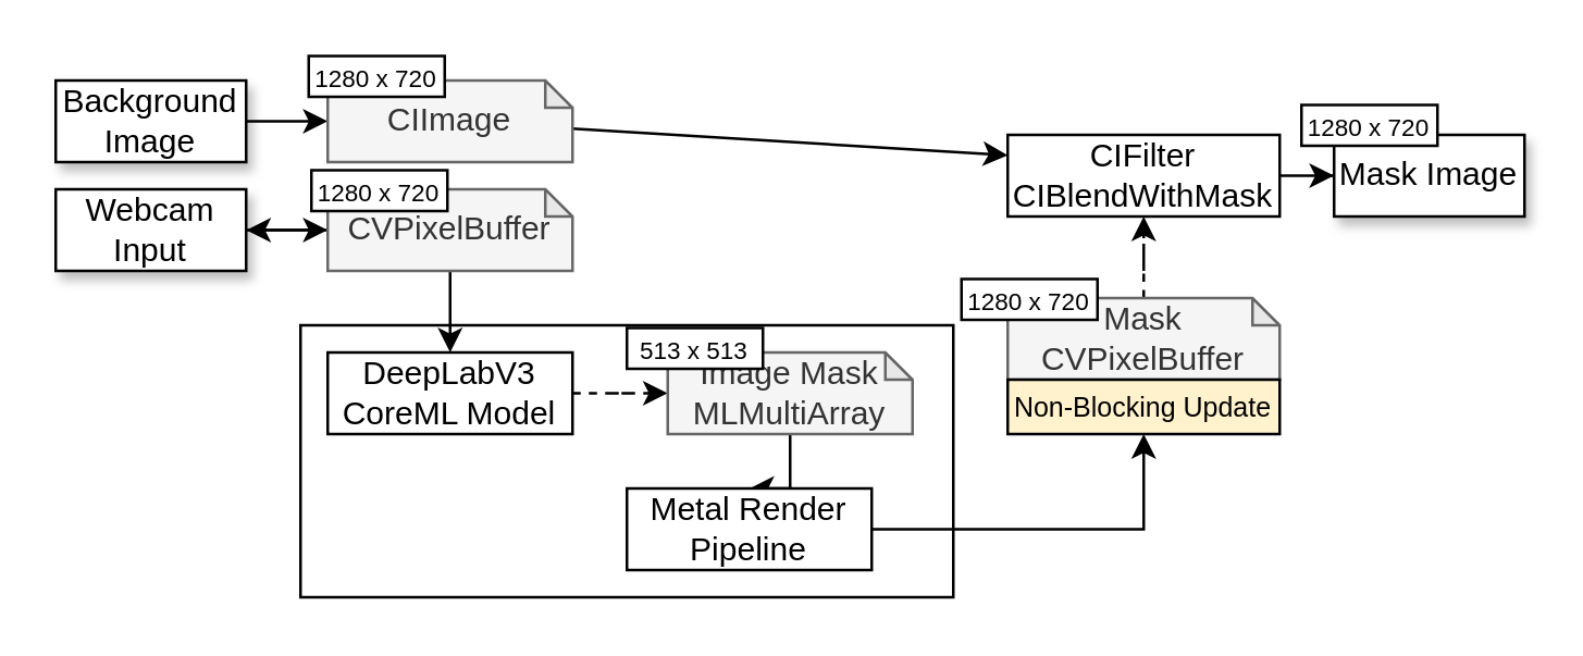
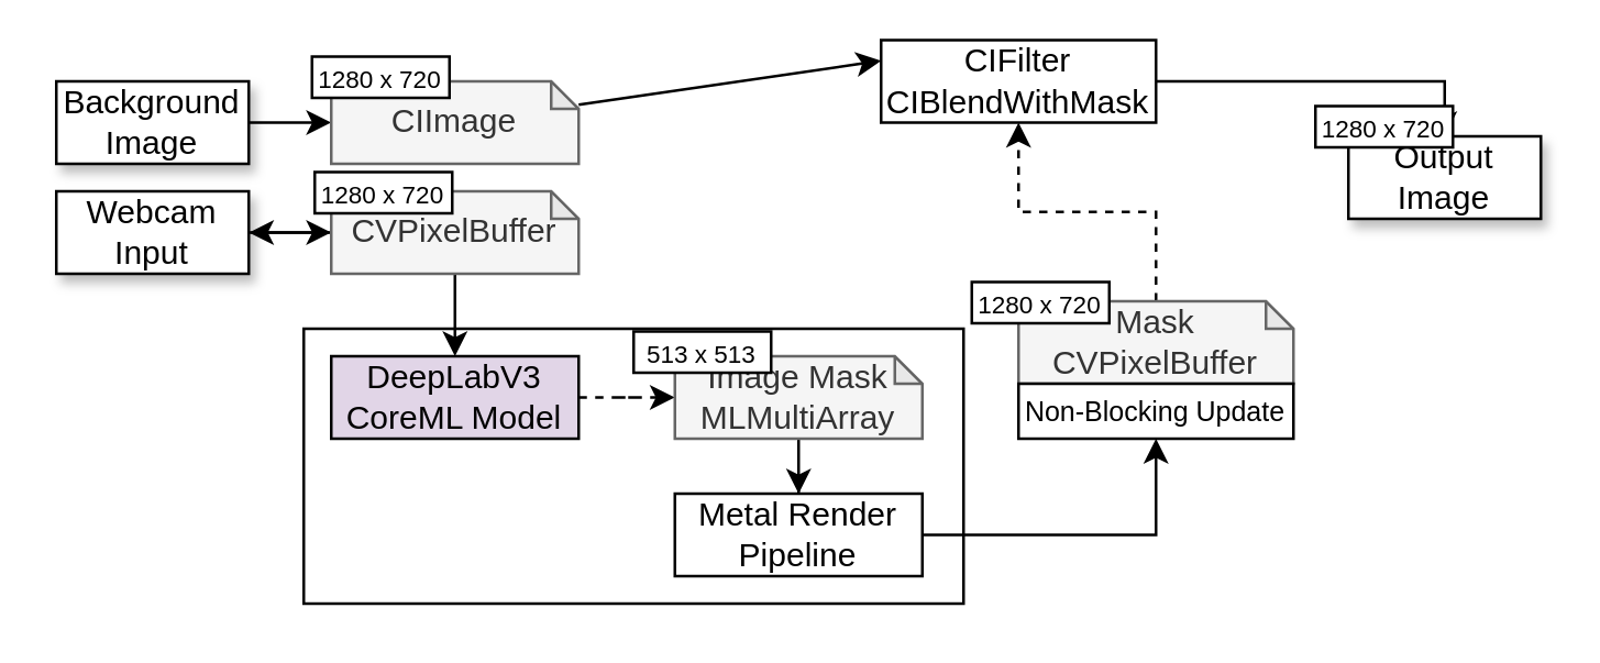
  <mxCell id="0" />
  <mxCell id="1" parent="0" />
  <mxCell id="2" value="" style="rounded=0;whiteSpace=wrap;html=1;" parent="1" vertex="1"><mxGeometry x="110" y="119" width="240" height="100" as="geometry" /></mxCell>
  <mxCell id="3" style="edgeStyle=orthogonalEdgeStyle;rounded=0;orthogonalLoop=1;jettySize=auto;html=1;" parent="1" source="4" edge="1"><mxGeometry relative="1" as="geometry"><mxPoint x="120" y="84" as="targetPoint" /></mxGeometry></mxCell>
  <mxCell id="4" value="Webcam Input" style="rounded=0;whiteSpace=wrap;html=1;shadow=1;" parent="1" vertex="1"><mxGeometry x="20" y="69" width="70" height="30" as="geometry" /></mxCell>
  <mxCell id="5" style="edgeStyle=orthogonalEdgeStyle;rounded=0;orthogonalLoop=1;jettySize=auto;html=1;exitX=0.5;exitY=1;exitDx=0;exitDy=0;exitPerimeter=0;" parent="1" source="7" target="9" edge="1"><mxGeometry relative="1" as="geometry" /></mxCell>
  <mxCell id="6" style="orthogonalLoop=1;jettySize=auto;html=1;rounded=1;" parent="1" source="7" target="4" edge="1"><mxGeometry relative="1" as="geometry" /></mxCell>
  <mxCell id="7" value="CVPixelBuffer" style="shape=note;whiteSpace=wrap;html=1;backgroundOutline=1;darkOpacity=0.05;size=10;fillColor=#f5f5f5;strokeColor=#666666;fontColor=#333333;" parent="1" vertex="1"><mxGeometry x="120" y="69" width="90" height="30" as="geometry" /></mxCell>
  <mxCell id="8" style="edgeStyle=orthogonalEdgeStyle;rounded=0;orthogonalLoop=1;jettySize=auto;html=1;dashed=1;" parent="1" source="9" target="11" edge="1"><mxGeometry relative="1" as="geometry"><mxPoint x="240" y="149" as="targetPoint" /></mxGeometry></mxCell>
- <mxCell id="9" value="DeepLabV3&lt;br&gt;CoreML Model" style="rounded=0;whiteSpace=wrap;html=1;" parent="1" vertex="1"><mxGeometry x="120" y="129" width="90" height="30" as="geometry" /></mxCell>
+ <mxCell id="9" value="DeepLabV3&lt;br&gt;CoreML Model" style="rounded=0;whiteSpace=wrap;html=1;fillColor=#e1d5e7;" parent="1" vertex="1"><mxGeometry x="120" y="129" width="90" height="30" as="geometry" /></mxCell>
  <mxCell id="10" style="edgeStyle=orthogonalEdgeStyle;rounded=0;orthogonalLoop=1;jettySize=auto;html=1;exitX=0.5;exitY=1;exitDx=0;exitDy=0;exitPerimeter=0;" parent="1" source="11" target="13" edge="1"><mxGeometry relative="1" as="geometry" /></mxCell>
  <mxCell id="11" value="Image Mask&lt;br&gt;MLMultiArray" style="shape=note;whiteSpace=wrap;html=1;backgroundOutline=1;darkOpacity=0.05;size=10;fillColor=#f5f5f5;strokeColor=#666666;fontColor=#333333;" parent="1" vertex="1"><mxGeometry x="245" y="129" width="90" height="30" as="geometry" /></mxCell>
  <mxCell id="12" style="edgeStyle=orthogonalEdgeStyle;rounded=0;orthogonalLoop=1;jettySize=auto;html=1;exitX=1;exitY=0.5;exitDx=0;exitDy=0;" parent="1" source="13" target="23" edge="1"><mxGeometry relative="1" as="geometry"><mxPoint x="320" y="194" as="targetPoint" /></mxGeometry></mxCell>
- <mxCell id="13" value="Metal Render Pipeline" style="rounded=0;whiteSpace=wrap;html=1;" parent="1" vertex="1"><mxGeometry x="230" y="179" width="90" height="30" as="geometry" /></mxCell>
+ <mxCell id="13" value="Metal Render Pipeline" style="rounded=0;whiteSpace=wrap;html=1;" parent="1" vertex="1"><mxGeometry x="245" y="179" width="90" height="30" as="geometry" /></mxCell>
  <mxCell id="14" style="edgeStyle=orthogonalEdgeStyle;rounded=0;orthogonalLoop=1;jettySize=auto;html=1;exitX=0.5;exitY=0;exitDx=0;exitDy=0;exitPerimeter=0;dashed=1;" parent="1" source="15" target="17" edge="1"><mxGeometry relative="1" as="geometry" /></mxCell>
  <mxCell id="15" value="Mask&lt;br&gt;CVPixelBuffer" style="shape=note;whiteSpace=wrap;html=1;backgroundOutline=1;darkOpacity=0.05;size=10;fillColor=#f5f5f5;strokeColor=#666666;fontColor=#333333;" parent="1" vertex="1"><mxGeometry x="370" y="109" width="100" height="30" as="geometry" /></mxCell>
  <mxCell id="16" style="edgeStyle=orthogonalEdgeStyle;rounded=0;orthogonalLoop=1;jettySize=auto;html=1;exitX=1;exitY=0.5;exitDx=0;exitDy=0;" parent="1" source="17" target="22" edge="1"><mxGeometry relative="1" as="geometry" /></mxCell>
- <mxCell id="17" value="CIFilter&lt;br&gt;CIBlendWithMask" style="rounded=0;whiteSpace=wrap;html=1;" parent="1" vertex="1"><mxGeometry x="370" y="49" width="100" height="30" as="geometry" /></mxCell>
+ <mxCell id="17" value="CIFilter&lt;br&gt;CIBlendWithMask" style="rounded=0;whiteSpace=wrap;html=1;" parent="1" vertex="1"><mxGeometry x="320" y="14" width="100" height="30" as="geometry" /></mxCell>
  <mxCell id="18" style="edgeStyle=orthogonalEdgeStyle;rounded=0;orthogonalLoop=1;jettySize=auto;html=1;" parent="1" source="19" target="21" edge="1"><mxGeometry relative="1" as="geometry" /></mxCell>
  <mxCell id="19" value="Background&lt;br&gt;Image" style="rounded=0;whiteSpace=wrap;html=1;shadow=1;" parent="1" vertex="1"><mxGeometry x="20" y="29" width="70" height="30" as="geometry" /></mxCell>
  <mxCell id="20" style="orthogonalLoop=1;jettySize=auto;html=1;entryX=0;entryY=0.25;entryDx=0;entryDy=0;rounded=1;" parent="1" source="21" target="17" edge="1"><mxGeometry relative="1" as="geometry" /></mxCell>
  <mxCell id="21" value="CIImage" style="shape=note;whiteSpace=wrap;html=1;backgroundOutline=1;darkOpacity=0.05;size=10;fillColor=#f5f5f5;strokeColor=#666666;fontColor=#333333;" parent="1" vertex="1"><mxGeometry x="120" y="29" width="90" height="30" as="geometry" /></mxCell>
- <mxCell id="22" value="Mask Image" style="rounded=0;whiteSpace=wrap;html=1;shadow=1;" parent="1" vertex="1"><mxGeometry x="490" y="49" width="70" height="30" as="geometry" /></mxCell>
- <mxCell id="23" value="&lt;font style=&quot;font-size: 10px&quot;&gt;Non-Blocking Update&lt;/font&gt;" style="rounded=0;whiteSpace=wrap;html=1;shadow=0;fillColor=#fff2cc;" parent="1" vertex="1"><mxGeometry x="370" y="139" width="100" height="20" as="geometry" /></mxCell>
+ <mxCell id="22" value="Output Image" style="rounded=0;whiteSpace=wrap;html=1;shadow=1;" parent="1" vertex="1"><mxGeometry x="490" y="49" width="70" height="30" as="geometry" /></mxCell>
+ <mxCell id="23" value="&lt;font style=&quot;font-size: 10px&quot;&gt;Non-Blocking Update&lt;/font&gt;" style="rounded=0;whiteSpace=wrap;html=1;shadow=0;fillColor=#ffffff;" parent="1" vertex="1"><mxGeometry x="370" y="139" width="100" height="20" as="geometry" /></mxCell>
  <mxCell id="24" value="&lt;font style=&quot;font-size: 9px&quot;&gt;1280 x 720&lt;/font&gt;" style="rounded=0;whiteSpace=wrap;html=1;shadow=0;fillColor=#ffffff;" parent="1" vertex="1"><mxGeometry x="113" y="20" width="50" height="15" as="geometry" /></mxCell>
  <mxCell id="25" value="&lt;font style=&quot;font-size: 9px&quot;&gt;1280 x 720&lt;/font&gt;" style="rounded=0;whiteSpace=wrap;html=1;shadow=0;fillColor=#ffffff;" parent="1" vertex="1"><mxGeometry x="114" y="62" width="50" height="15" as="geometry" /></mxCell>
  <mxCell id="26" value="&lt;font style=&quot;font-size: 9px&quot;&gt;1280 x 720&lt;/font&gt;" style="rounded=0;whiteSpace=wrap;html=1;shadow=0;fillColor=#ffffff;" parent="1" vertex="1"><mxGeometry x="478" y="38" width="50" height="15" as="geometry" /></mxCell>
  <mxCell id="27" value="&lt;font style=&quot;font-size: 9px&quot;&gt;513 x 513&lt;/font&gt;" style="rounded=0;whiteSpace=wrap;html=1;shadow=0;fillColor=#ffffff;" parent="1" vertex="1"><mxGeometry x="230" y="120" width="50" height="15" as="geometry" /></mxCell>
  <mxCell id="28" value="&lt;font style=&quot;font-size: 9px&quot;&gt;1280 x 720&lt;/font&gt;" style="rounded=0;whiteSpace=wrap;html=1;shadow=0;fillColor=#ffffff;" parent="1" vertex="1"><mxGeometry x="353" y="102" width="50" height="15" as="geometry" /></mxCell>
